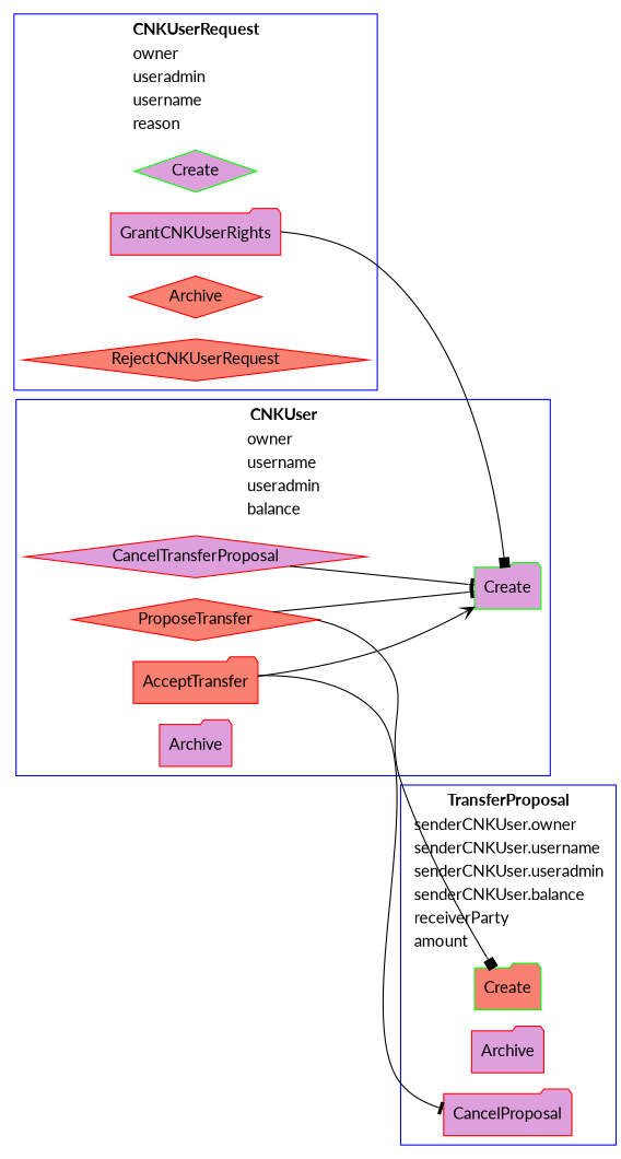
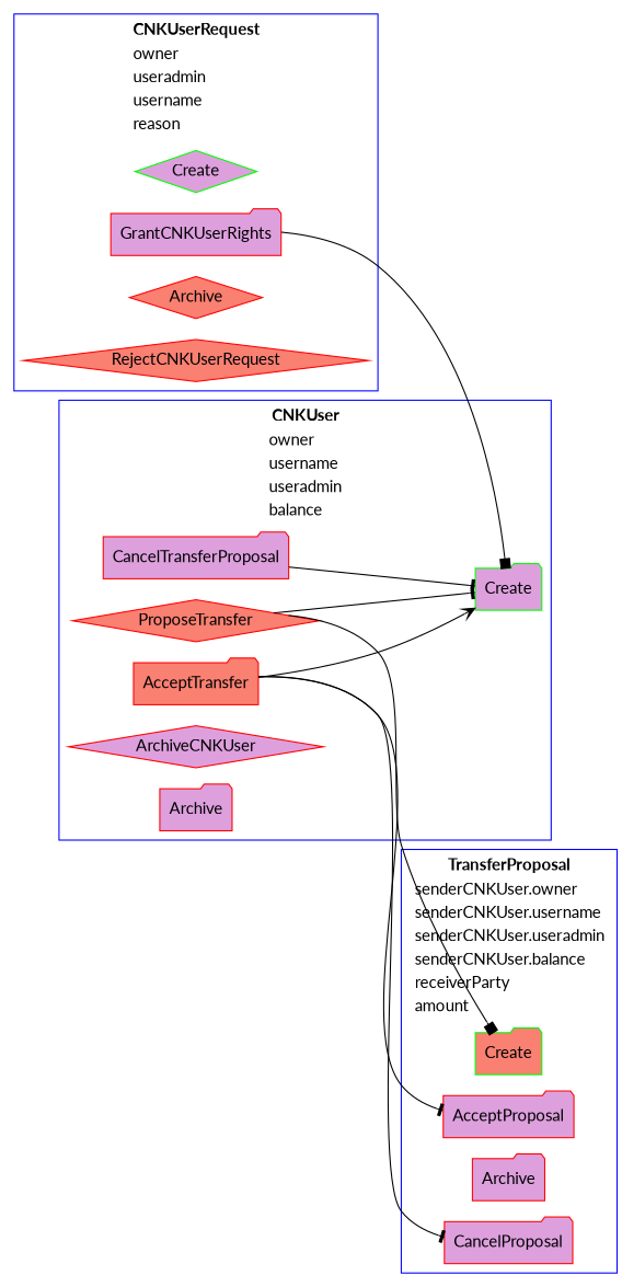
  digraph {
    compound=true
    fontname=Lato
    rankdir=LR
    node [color=red fillcolor=plum fontname=Lato shape=folder style=filled]
    edge [arrowhead=tee fontname=Lato]
    n1 [color=green label=Create]
    n2 [fillcolor=salmon label=ProposeTransfer shape=diamond]
    n3 [fillcolor=salmon label=AcceptTransfer]
-   n4 [label=CancelTransferProposal shape=diamond]
+   n4 [label=CancelTransferProposal]
+   n5 [label=ArchiveCNKUser shape=diamond]
    n6 [label=Archive]
    n7 [color=green fillcolor=salmon label=Create]
+   n8 [label=AcceptProposal]
    n9 [label=Archive]
    n10 [label=CancelProposal]
    n11 [color=green label=Create shape=diamond]
    n12 [label=GrantCNKUserRights]
    n13 [fillcolor=salmon label=Archive shape=diamond]
    n14 [fillcolor=salmon label=RejectCNKUserRequest shape=diamond]
    subgraph cluster_1 {
      color=blue
      label=<<table align = "left" border="0" cellborder="0" cellspacing="1"> <tr><td align="center"><b>CNKUser</b></td></tr><tr><td align="left">owner</td></tr>  <tr><td align="left">username</td></tr>  <tr><td align="left">useradmin</td></tr>  <tr><td align="left">balance</td></tr>  </table>>
      n1
      n2
      n3
      n4
+     n5
      n6
    }
    subgraph cluster_2 {
      color=blue
      label=<<table align = "left" border="0" cellborder="0" cellspacing="1"> <tr><td align="center"><b>TransferProposal</b></td></tr><tr><td align="left">senderCNKUser.owner</td></tr>  <tr><td align="left">senderCNKUser.username</td></tr>  <tr><td align="left">senderCNKUser.useradmin</td></tr>  <tr><td align="left">senderCNKUser.balance</td></tr>  <tr><td align="left">receiverParty</td></tr>  <tr><td align="left">amount</td></tr>  </table>>
      n7
+     n8
      n9
      n10
    }
    subgraph cluster_3 {
      color=blue
      label=<<table align = "left" border="0" cellborder="0" cellspacing="1"> <tr><td align="center"><b>CNKUserRequest</b></td></tr><tr><td align="left">owner</td></tr>  <tr><td align="left">useradmin</td></tr>  <tr><td align="left">username</td></tr>  <tr><td align="left">reason</td></tr>  </table>>
      n11
      n12
      n13
      n14
    }
    n2 -> n1
    n2 -> n7 [arrowhead=box]
    n3 -> n1 [arrowhead=vee]
+   n3 -> n8
    n3 -> n10
    n4 -> n1
    n12 -> n1 [arrowhead=box]
  }
